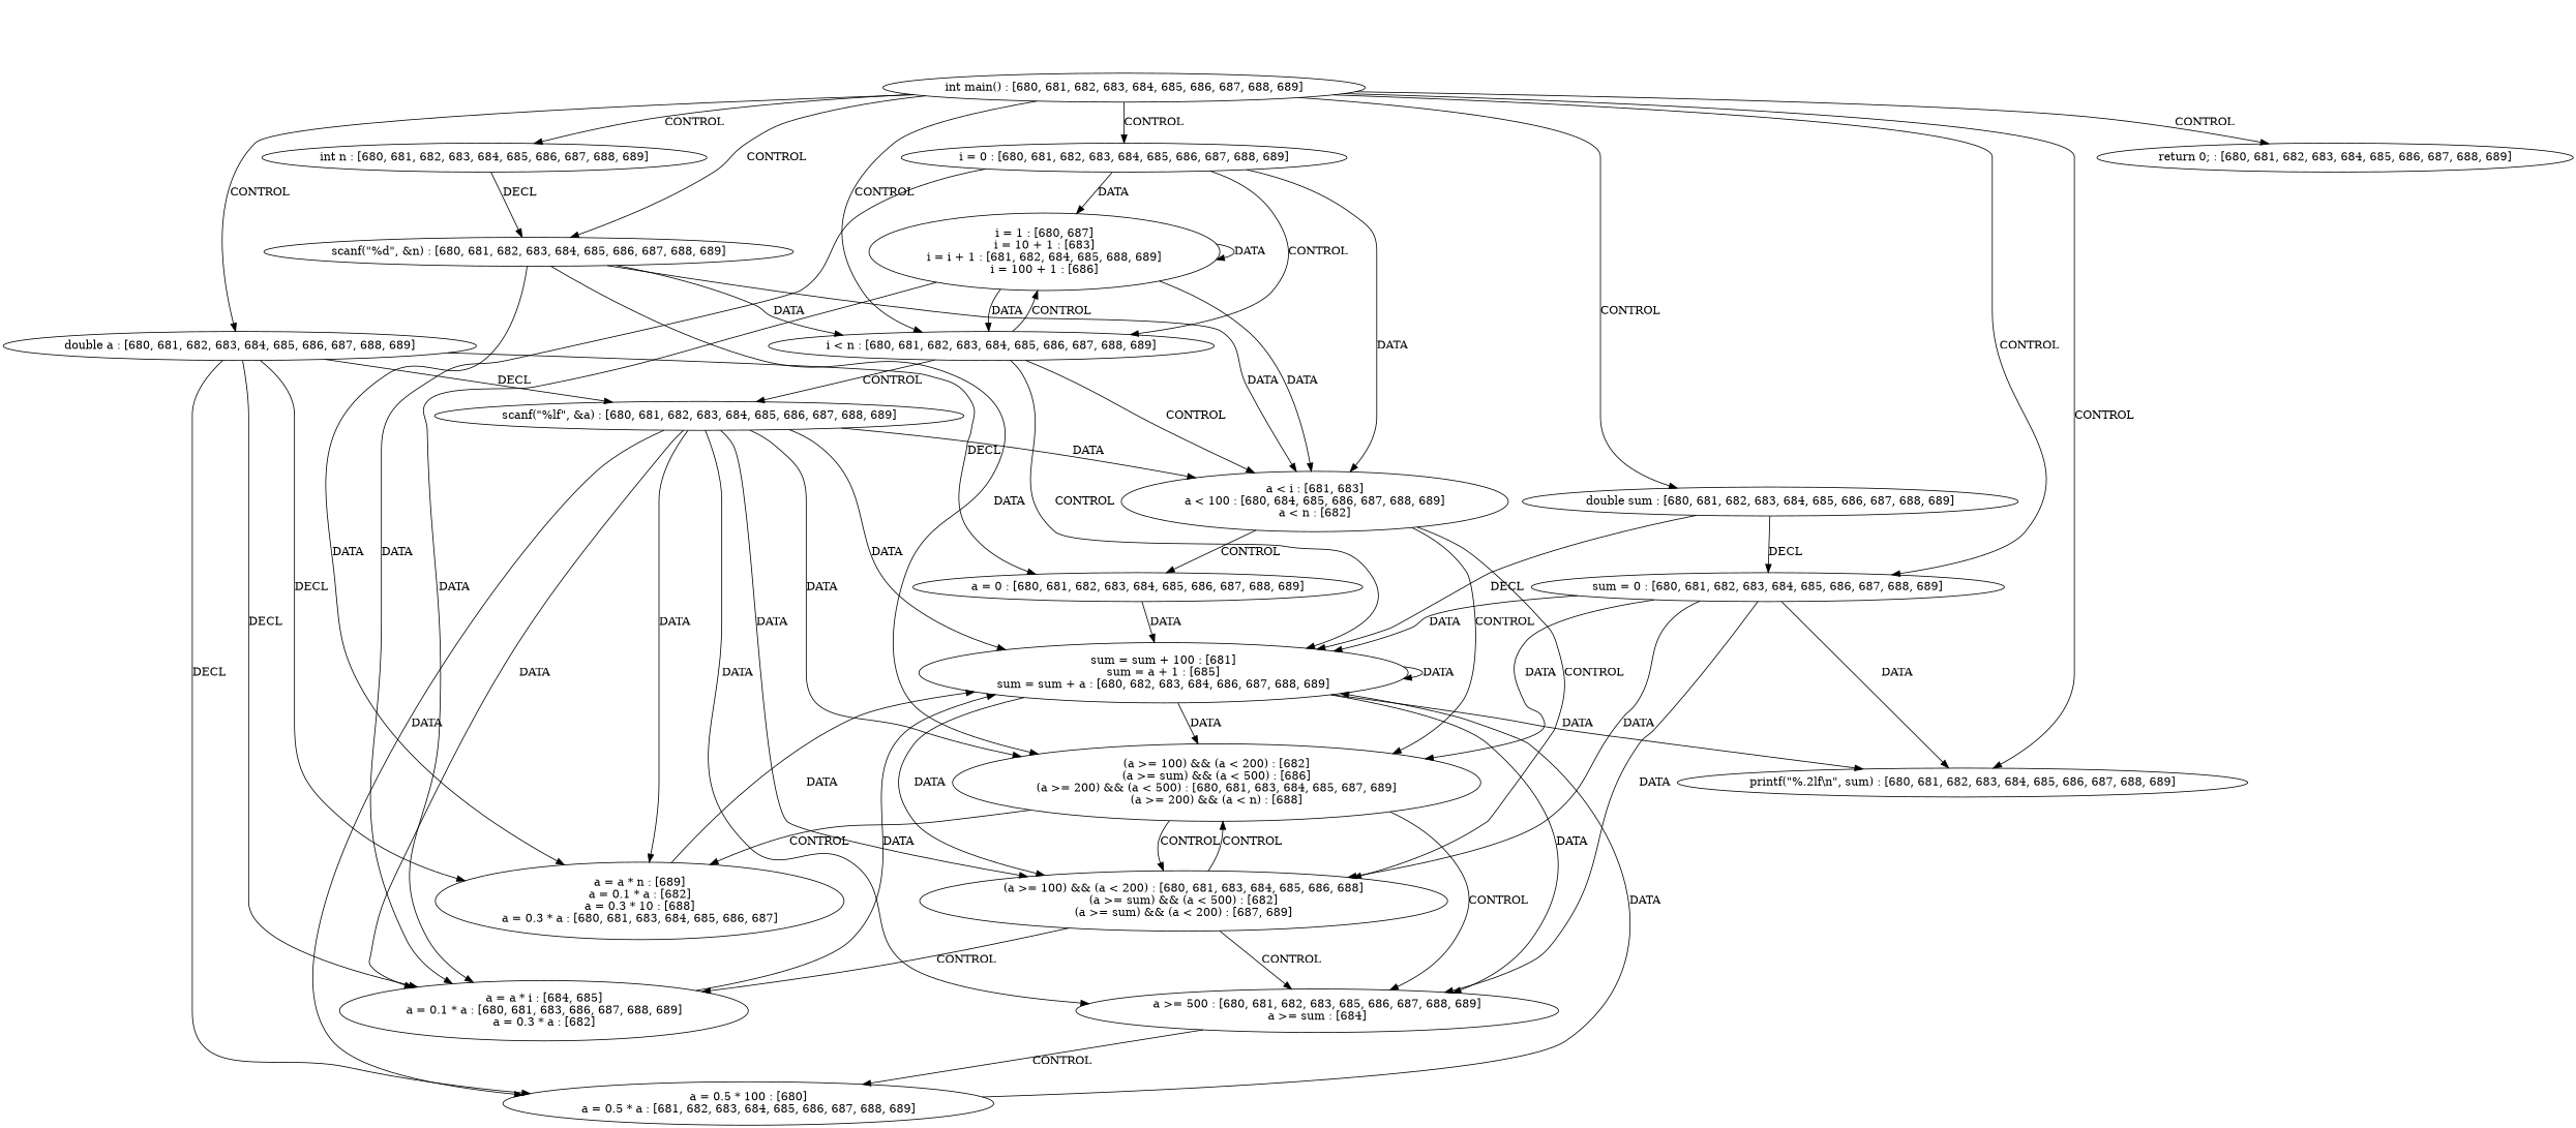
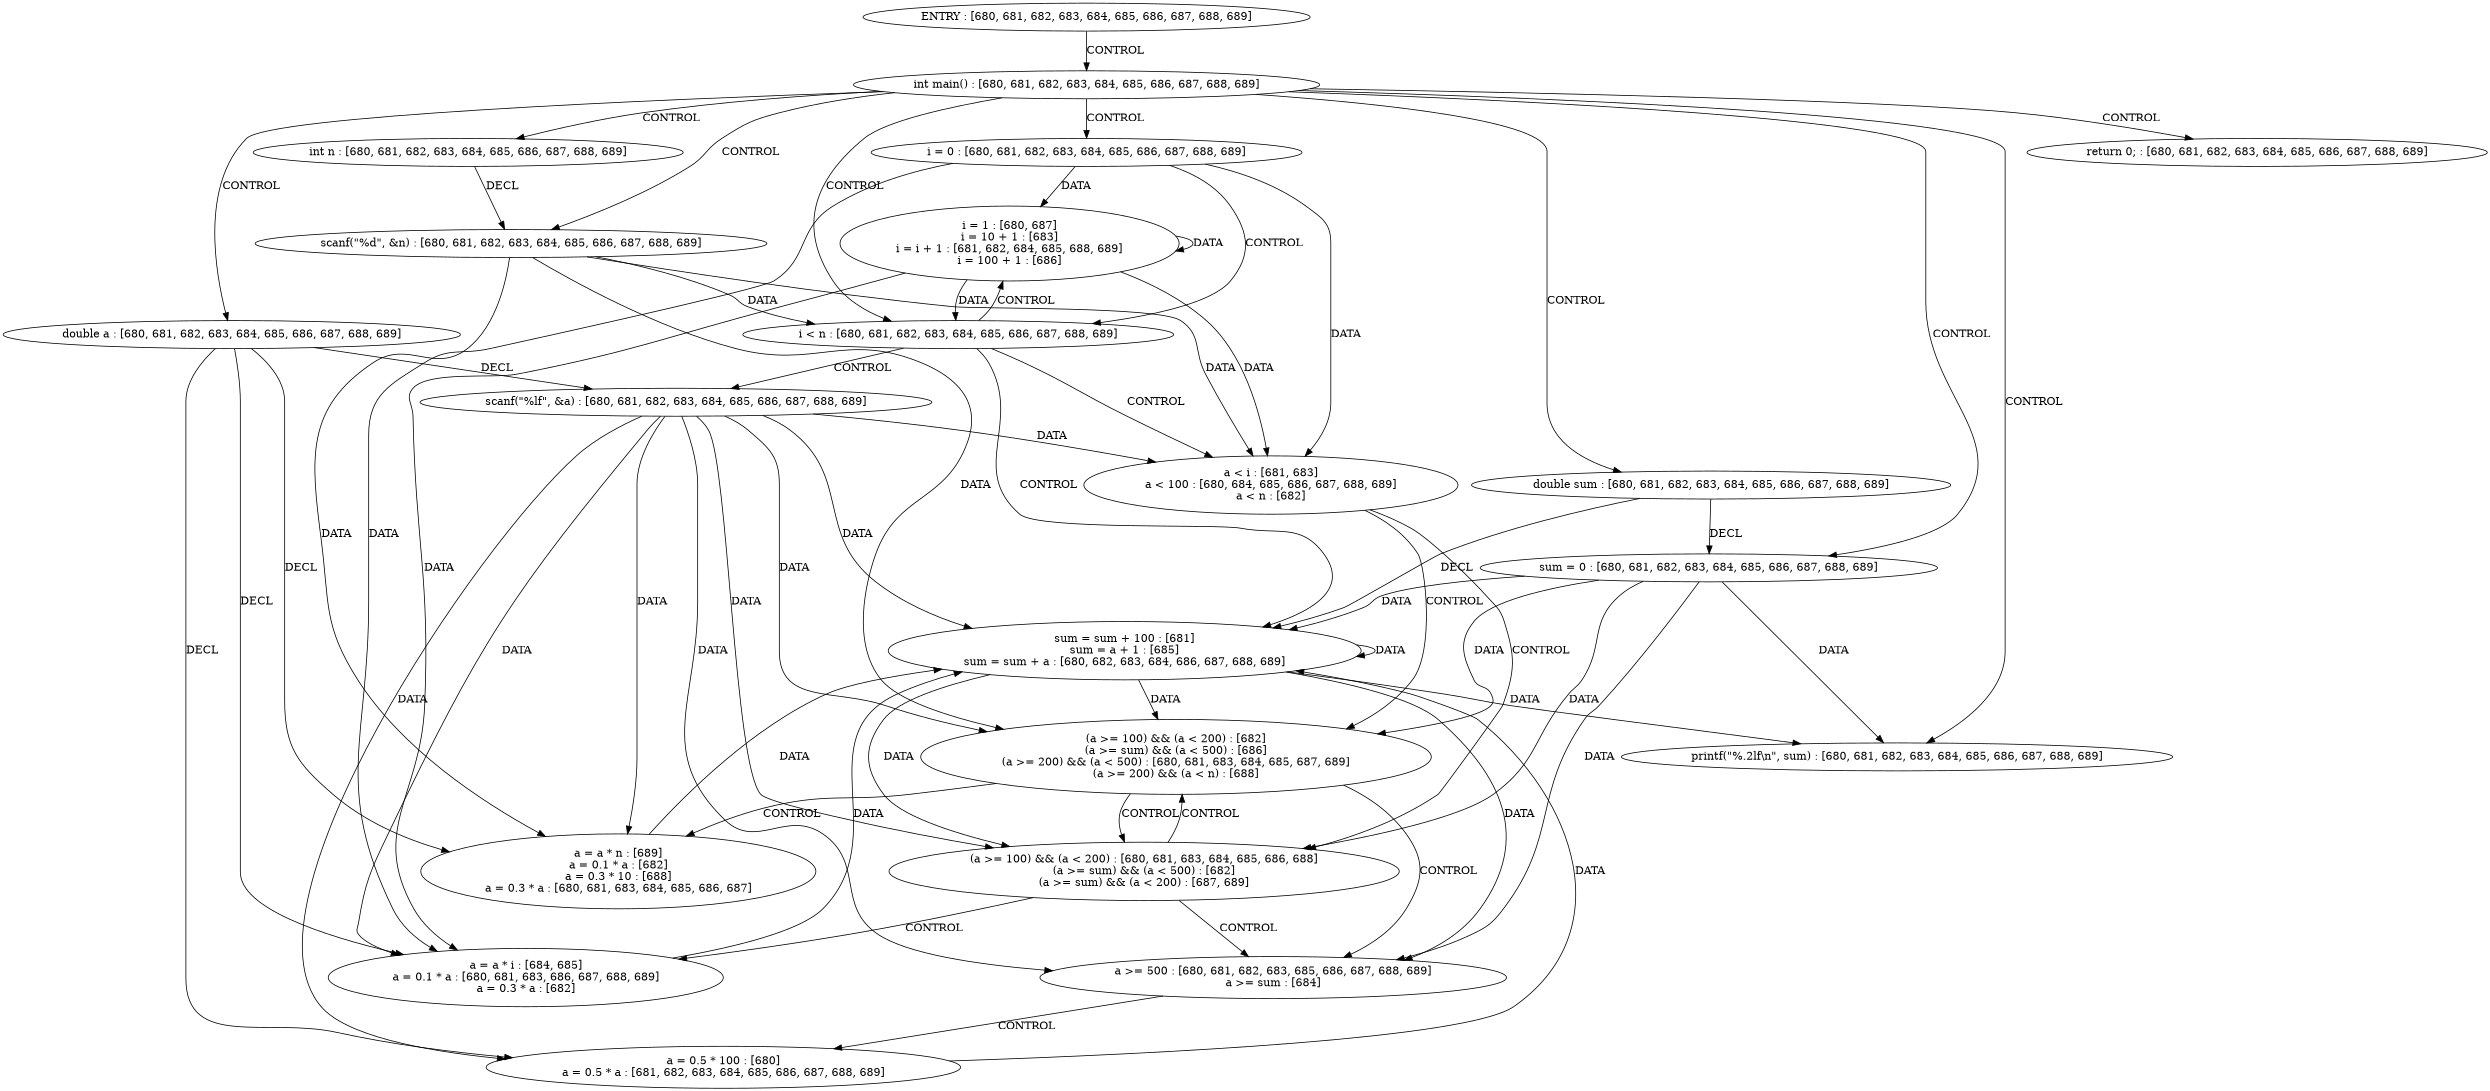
  digraph {
    n1 [label="printf(\"%.2lf\\n\", sum) : [680, 681, 682, 683, 684, 685, 686, 687, 688, 689]\n"]
    n2 [label="scanf(\"%lf\", &a) : [680, 681, 682, 683, 684, 685, 686, 687, 688, 689]\n"]
    n3 [label="sum = sum + 100 : [681]\nsum = a + 1 : [685]\nsum = sum + a : [680, 682, 683, 684, 686, 687, 688, 689]\n"]
    n4 [label="a = 0.5 * 100 : [680]\na = 0.5 * a : [681, 682, 683, 684, 685, 686, 687, 688, 689]\n"]
    n5 [label="a = a * i : [684, 685]\na = 0.1 * a : [680, 681, 683, 686, 687, 688, 689]\na = 0.3 * a : [682]\n"]
    n6 [label="a = a * n : [689]\na = 0.1 * a : [682]\na = 0.3 * 10 : [688]\na = 0.3 * a : [680, 681, 683, 684, 685, 686, 687]\n"]
    n7 [label="(a >= 100) && (a < 200) : [682]\n(a >= sum) && (a < 500) : [686]\n(a >= 200) && (a < 500) : [680, 681, 683, 684, 685, 687, 689]\n(a >= 200) && (a < n) : [688]\n"]
    n8 [label="(a >= 100) && (a < 200) : [680, 681, 683, 684, 685, 686, 688]\n(a >= sum) && (a < 500) : [682]\n(a >= sum) && (a < 200) : [687, 689]\n"]
    n9 [label="a < i : [681, 683]\na < 100 : [680, 684, 685, 686, 687, 688, 689]\na < n : [682]\n"]
    n10 [label="a >= 500 : [680, 681, 682, 683, 685, 686, 687, 688, 689]\na >= sum : [684]\n"]
-   n11 [label="a = 0 : [680, 681, 682, 683, 684, 685, 686, 687, 688, 689]\n"]
    n12 [label="scanf(\"%d\", &n) : [680, 681, 682, 683, 684, 685, 686, 687, 688, 689]\n"]
    n13 [label="i < n : [680, 681, 682, 683, 684, 685, 686, 687, 688, 689]\n"]
    n14 [label="i = 1 : [680, 687]\ni = 10 + 1 : [683]\ni = i + 1 : [681, 682, 684, 685, 688, 689]\ni = 100 + 1 : [686]\n"]
+   n15 [label="ENTRY : [680, 681, 682, 683, 684, 685, 686, 687, 688, 689]\n"]
    n16 [label="int main() : [680, 681, 682, 683, 684, 685, 686, 687, 688, 689]\n"]
    n17 [label="int n : [680, 681, 682, 683, 684, 685, 686, 687, 688, 689]\n"]
    n18 [label="i = 0 : [680, 681, 682, 683, 684, 685, 686, 687, 688, 689]\n"]
    n19 [label="double sum : [680, 681, 682, 683, 684, 685, 686, 687, 688, 689]\n"]
    n20 [label="sum = 0 : [680, 681, 682, 683, 684, 685, 686, 687, 688, 689]\n"]
    n21 [label="double a : [680, 681, 682, 683, 684, 685, 686, 687, 688, 689]\n"]
    n22 [label="return 0; : [680, 681, 682, 683, 684, 685, 686, 687, 688, 689]\n"]
    n2 -> n3 [label=DATA]
    n2 -> n4 [label=DATA]
    n2 -> n5 [label=DATA]
    n2 -> n6 [label=DATA]
    n2 -> n7 [label=DATA]
    n2 -> n8 [label=DATA]
    n2 -> n9 [label=DATA]
    n2 -> n10 [label=DATA]
    n3 -> n1 [label=DATA]
    n3 -> n3 [label=DATA]
    n3 -> n7 [label=DATA]
    n3 -> n8 [label=DATA]
    n3 -> n10 [label=DATA]
    n4 -> n3 [label=DATA]
    n5 -> n3 [label=DATA]
    n6 -> n3 [label=DATA]
    n7 -> n6 [label=CONTROL]
    n7 -> n8 [label=CONTROL]
    n7 -> n10 [label=CONTROL]
    n8 -> n5 [label=CONTROL]
    n8 -> n7 [label=CONTROL]
    n8 -> n10 [label=CONTROL]
    n9 -> n7 [label=CONTROL]
    n9 -> n8 [label=CONTROL]
-   n9 -> n11 [label=CONTROL]
    n10 -> n4 [label=CONTROL]
-   n11 -> n3 [label=DATA]
    n12 -> n6 [label=DATA]
    n12 -> n7 [label=DATA]
    n12 -> n9 [label=DATA]
    n12 -> n13 [label=DATA]
    n13 -> n2 [label=CONTROL]
    n13 -> n3 [label=CONTROL]
    n13 -> n9 [label=CONTROL]
    n13 -> n14 [label=CONTROL]
    n14 -> n5 [label=DATA]
    n14 -> n9 [label=DATA]
    n14 -> n13 [label=DATA]
    n14 -> n14 [label=DATA]
+   n15 -> n16 [label=CONTROL]
    n16 -> n1 [label=CONTROL]
    n16 -> n12 [label=CONTROL]
    n16 -> n13 [label=CONTROL]
    n16 -> n17 [label=CONTROL]
    n16 -> n18 [label=CONTROL]
    n16 -> n19 [label=CONTROL]
    n16 -> n20 [label=CONTROL]
    n16 -> n21 [label=CONTROL]
    n16 -> n22 [label=CONTROL]
    n17 -> n12 [label=DECL]
    n18 -> n5 [label=DATA]
    n18 -> n9 [label=DATA]
    n18 -> n13 [label=CONTROL]
    n18 -> n14 [label=DATA]
    n19 -> n3 [label=DECL]
    n19 -> n20 [label=DECL]
    n20 -> n1 [label=DATA]
    n20 -> n3 [label=DATA]
    n20 -> n7 [label=DATA]
    n20 -> n8 [label=DATA]
    n20 -> n10 [label=DATA]
    n21 -> n2 [label=DECL]
    n21 -> n4 [label=DECL]
    n21 -> n5 [label=DECL]
    n21 -> n6 [label=DECL]
-   n21 -> n11 [label=DECL]
  }
